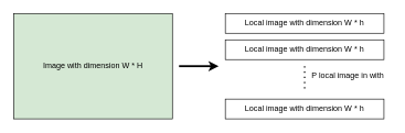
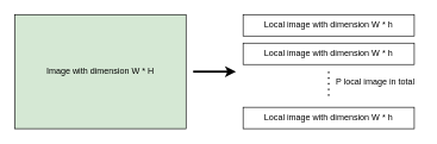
  <mxCell id="0" />
  <mxCell id="1" parent="0" />
  <mxCell id="2" value="Image with dimension W * H" style="rounded=0;whiteSpace=wrap;html=1;fillColor=#d5e8d4;" vertex="1" parent="1"><mxGeometry x="20" y="20" width="240" height="160" as="geometry" /></mxCell>
  <mxCell id="3" value="" style="endArrow=classic;html=1;rounded=0;strokeWidth=3;" edge="1" parent="1"><mxGeometry width="50" height="50" relative="1" as="geometry"><mxPoint x="270" y="100" as="sourcePoint" /><mxPoint x="330" y="100" as="targetPoint" /></mxGeometry></mxCell>
  <mxCell id="4" value="Local image with dimension W * h" style="rounded=0;whiteSpace=wrap;html=1;" vertex="1" parent="1"><mxGeometry x="340" y="20" width="240" height="30" as="geometry" /></mxCell>
  <mxCell id="5" value="Local image with dimension W * h" style="rounded=0;whiteSpace=wrap;html=1;" vertex="1" parent="1"><mxGeometry x="340" y="60" width="240" height="30" as="geometry" /></mxCell>
  <mxCell id="6" value="Local image with dimension W * h" style="rounded=0;whiteSpace=wrap;html=1;" vertex="1" parent="1"><mxGeometry x="340" y="150" width="240" height="30" as="geometry" /></mxCell>
  <mxCell id="7" value="" style="endArrow=none;dashed=1;html=1;dashPattern=1 3;strokeWidth=2;rounded=0;" edge="1" parent="1"><mxGeometry width="50" height="50" relative="1" as="geometry"><mxPoint x="460" y="100" as="sourcePoint" /><mxPoint x="460" y="140" as="targetPoint" /></mxGeometry></mxCell>
- <mxCell id="8" value="P local image in with" style="text;html=1;align=center;verticalAlign=middle;resizable=0;points=[];autosize=1;strokeColor=none;fillColor=none;" vertex="1" parent="1"><mxGeometry x="460" y="100" width="130" height="30" as="geometry" /></mxCell>
+ <mxCell id="8" value="P local image in total" style="text;html=1;align=center;verticalAlign=middle;resizable=0;points=[];autosize=1;strokeColor=none;fillColor=none;" vertex="1" parent="1"><mxGeometry x="460" y="100" width="130" height="30" as="geometry" /></mxCell>
